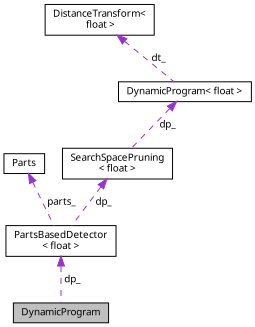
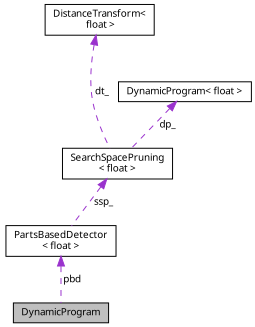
  digraph {
    fontname="Noto Sans"
    node [color=black fillcolor=white fontname="Noto Sans" fontsize=10 shape=record style=filled]
    edge [color=darkorchid3 dir=back fontname="Noto Sans" fontsize=10 labelfontname=Helvetica labelfontsize=10 style=dashed]
    n1 [fillcolor=grey75 fontcolor=black height=0.2 label=DynamicProgram width=0.4]
    n2 [height=0.2 label="PartsBasedDetector\l\< float \>" width=0.4]
-   n3 [height=0.2 label=Parts width=0.4]
    n4 [height=0.2 label="SearchSpacePruning\l\< float \>" width=0.4]
    n5 [height=0.2 label="DynamicProgram\< float \>" width=0.4]
    n6 [height=0.2 label="DistanceTransform\<\l float \>" width=0.4]
-   n2 -> n1 [label=" dp_"]
-   n3 -> n2 [label=" parts_"]
-   n4 -> n2 [label=" dp_"]
+   n2 -> n1 [label=" pbd"]
+   n4 -> n2 [label=" ssp_"]
    n5 -> n4 [label=" dp_"]
-   n6 -> n5 [label=" dt_"]
+   n6 -> n4 [label=" dt_"]
  }
